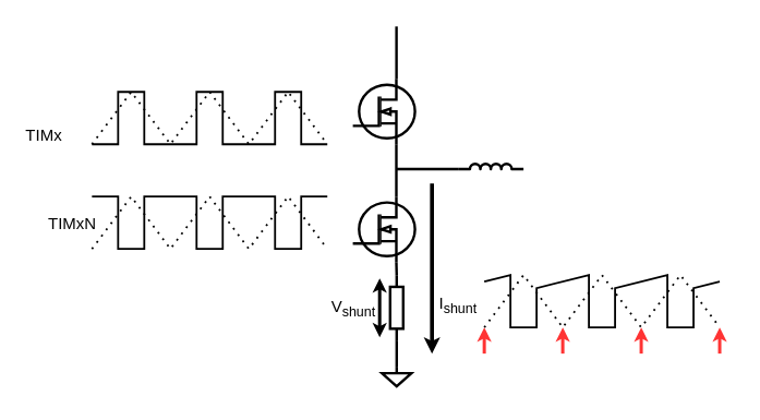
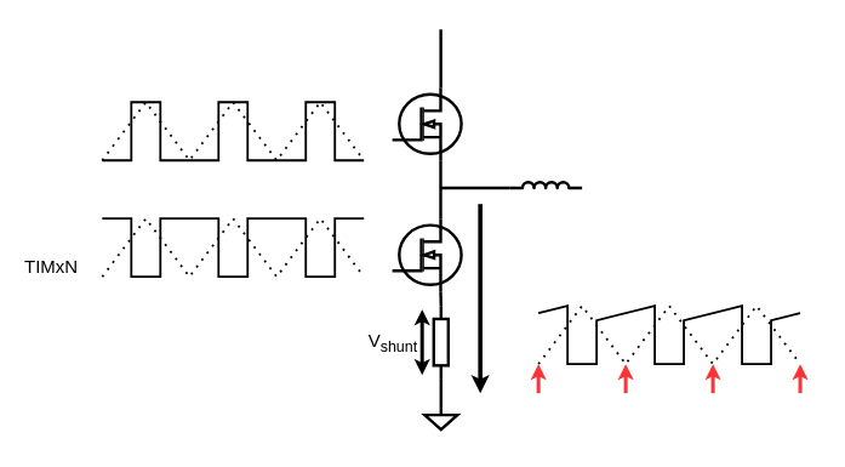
  <mxCell id="0" />
  <mxCell id="1" parent="0" />
  <mxCell id="2" value="" style="rounded=0;whiteSpace=wrap;html=1;fontSize=20;strokeColor=none;" vertex="1" parent="1"><mxGeometry x="20" y="20" width="1120" height="600" as="geometry" /></mxCell>
  <mxCell id="3" value="" style="verticalLabelPosition=bottom;shadow=0;dashed=0;align=center;html=1;verticalAlign=top;shape=mxgraph.electrical.mosfets1.n-channel_mosfet_1;strokeWidth=4;" vertex="1" parent="1"><mxGeometry x="539" y="120" width="95" height="100" as="geometry" /></mxCell>
  <mxCell id="4" value="" style="verticalLabelPosition=bottom;shadow=0;dashed=0;align=center;html=1;verticalAlign=top;shape=mxgraph.electrical.mosfets1.n-channel_mosfet_1;strokeWidth=4;" vertex="1" parent="1"><mxGeometry x="539" y="300" width="95" height="100" as="geometry" /></mxCell>
  <mxCell id="5" value="" style="endArrow=none;html=1;rounded=0;exitX=0.7;exitY=0;exitDx=0;exitDy=0;exitPerimeter=0;entryX=0.7;entryY=1;entryDx=0;entryDy=0;entryPerimeter=0;strokeWidth=4;" edge="1" parent="1" source="4" target="3"><mxGeometry width="50" height="50" relative="1" as="geometry"><mxPoint x="610" y="290" as="sourcePoint" /><mxPoint x="660" y="240" as="targetPoint" /></mxGeometry></mxCell>
  <mxCell id="6" value="" style="endArrow=none;html=1;rounded=0;strokeWidth=4;" edge="1" parent="1"><mxGeometry width="50" height="50" relative="1" as="geometry"><mxPoint x="606" y="258" as="sourcePoint" /><mxPoint x="700" y="258" as="targetPoint" /></mxGeometry></mxCell>
  <mxCell id="7" value="" style="pointerEvents=1;verticalLabelPosition=bottom;shadow=0;dashed=0;align=center;html=1;verticalAlign=top;shape=mxgraph.electrical.inductors.inductor_3;strokeWidth=4;" vertex="1" parent="1"><mxGeometry x="700" y="250" width="100" height="8" as="geometry" /></mxCell>
  <mxCell id="8" value="" style="endArrow=none;html=1;rounded=0;strokeWidth=3;" edge="1" parent="1"><mxGeometry width="50" height="50" relative="1" as="geometry"><mxPoint x="140" y="220" as="sourcePoint" /><mxPoint x="500" y="220" as="targetPoint" /><Array as="points"><mxPoint x="180" y="220" /><mxPoint x="180" y="140" /><mxPoint y="140" x="220" /><mxPoint y="220" x="220" /><mxPoint x="300" y="220" /><mxPoint x="300" y="140" /><mxPoint x="340" y="140" /><mxPoint x="340" y="220" /><mxPoint x="420" y="220" /><mxPoint x="420" y="140" /><mxPoint x="460" y="140" /><mxPoint x="460" y="220" /></Array></mxGeometry></mxCell>
  <mxCell id="9" value="" style="endArrow=none;html=1;rounded=0;strokeWidth=3;" edge="1" parent="1"><mxGeometry width="50" height="50" relative="1" as="geometry"><mxPoint x="140" y="300" as="sourcePoint" /><mxPoint x="500" y="300" as="targetPoint" /><Array as="points"><mxPoint x="180" y="300" /><mxPoint x="180" y="380" /><mxPoint y="380" x="220" /><mxPoint y="300" x="220" /><mxPoint x="300" y="300" /><mxPoint x="300" y="380" /><mxPoint x="340" y="380" /><mxPoint x="340" y="300" /><mxPoint x="420" y="300" /><mxPoint x="420" y="380" /><mxPoint x="460" y="380" /><mxPoint x="460" y="300" /></Array></mxGeometry></mxCell>
  <mxCell id="10" value="" style="endArrow=none;dashed=1;html=1;dashPattern=1 3;strokeWidth=3;rounded=0;" edge="1" parent="1"><mxGeometry width="50" height="50" relative="1" as="geometry"><mxPoint x="140" y="380" as="sourcePoint" /><mxPoint x="500" y="380" as="targetPoint" /><Array as="points"><mxPoint x="200" y="300" /><mxPoint x="260" y="380" /><mxPoint x="320" y="300" /><mxPoint x="380" y="380" /><mxPoint x="440" y="300" /></Array></mxGeometry></mxCell>
  <mxCell id="11" value="" style="endArrow=none;dashed=1;html=1;dashPattern=1 3;strokeWidth=3;rounded=0;" edge="1" parent="1"><mxGeometry width="50" height="50" relative="1" as="geometry"><mxPoint x="140" y="220" as="sourcePoint" /><mxPoint x="500" y="220" as="targetPoint" /><Array as="points"><mxPoint x="200" y="140" /><mxPoint x="260" y="220" /><mxPoint x="320" y="140" /><mxPoint x="380" y="220" /><mxPoint x="440" y="140" /></Array></mxGeometry></mxCell>
  <mxCell id="12" value="" style="pointerEvents=1;verticalLabelPosition=bottom;shadow=0;dashed=0;align=center;html=1;verticalAlign=top;shape=mxgraph.electrical.resistors.resistor_1;rotation=-90;strokeWidth=4;" vertex="1" parent="1"><mxGeometry x="556" y="460" width="100" height="20" as="geometry" /></mxCell>
  <mxCell id="13" value="" style="endArrow=none;html=1;rounded=0;exitX=0.7;exitY=1;exitDx=0;exitDy=0;exitPerimeter=0;strokeWidth=4;" edge="1" parent="1" source="4"><mxGeometry width="50" height="50" relative="1" as="geometry"><mxPoint x="670" y="380" as="sourcePoint" /><mxPoint x="606" y="420" as="targetPoint" /></mxGeometry></mxCell>
  <mxCell id="14" value="" style="pointerEvents=1;verticalLabelPosition=bottom;shadow=0;dashed=0;align=center;html=1;verticalAlign=top;shape=mxgraph.electrical.signal_sources.signal_ground;strokeWidth=4;" vertex="1" parent="1"><mxGeometry x="583.5" y="560" width="45" height="30" as="geometry" /></mxCell>
  <mxCell id="15" value="" style="endArrow=classic;startArrow=classic;html=1;rounded=0;strokeWidth=5;" edge="1" parent="1"><mxGeometry width="50" height="50" relative="1" as="geometry"><mxPoint x="580" y="515" as="sourcePoint" /><mxPoint x="580" y="425" as="targetPoint" /></mxGeometry></mxCell>
  <mxCell id="16" value="&lt;font style=&quot;font-size: 25px;&quot;&gt;V&lt;sub&gt;shunt&lt;/sub&gt;&lt;/font&gt;" style="text;html=1;strokeColor=none;fillColor=none;align=center;verticalAlign=middle;whiteSpace=wrap;rounded=0;" vertex="1" parent="1"><mxGeometry x="510" y="455" width="60" height="30" as="geometry" /></mxCell>
  <mxCell id="17" value="" style="endArrow=none;html=1;rounded=0;exitX=0.7;exitY=0;exitDx=0;exitDy=0;exitPerimeter=0;entryX=0.7;entryY=1;entryDx=0;entryDy=0;entryPerimeter=0;strokeWidth=4;" edge="1" parent="1"><mxGeometry width="50" height="50" relative="1" as="geometry"><mxPoint x="605.71" y="120" as="sourcePoint" /><mxPoint x="605.71" y="40" as="targetPoint" /></mxGeometry></mxCell>
  <mxCell id="18" value="" style="endArrow=none;html=1;rounded=0;exitX=0;exitY=0.5;exitDx=0;exitDy=0;exitPerimeter=0;entryX=0.5;entryY=0;entryDx=0;entryDy=0;entryPerimeter=0;strokeWidth=4;" edge="1" parent="1" source="12" target="14"><mxGeometry width="50" height="50" relative="1" as="geometry"><mxPoint x="615.5" y="525" as="sourcePoint" /><mxPoint x="616" y="545" as="targetPoint" /></mxGeometry></mxCell>
  <mxCell id="19" value="" style="endArrow=classic;html=1;rounded=1;fontSize=20;strokeWidth=6;" edge="1" parent="1"><mxGeometry width="50" height="50" relative="1" as="geometry"><mxPoint x="660" y="280" as="sourcePoint" /><mxPoint x="660" y="540" as="targetPoint" /><Array as="points"><mxPoint x="660" y="280" /></Array></mxGeometry></mxCell>
- <mxCell id="20" value="&lt;font style=&quot;font-size: 25px;&quot;&gt;I&lt;sub&gt;shunt&lt;/sub&gt;&lt;/font&gt;" style="text;html=1;strokeColor=none;fillColor=none;align=center;verticalAlign=middle;whiteSpace=wrap;rounded=0;" vertex="1" parent="1"><mxGeometry x="670" y="450" width="60" height="30" as="geometry" /></mxCell>
- <mxCell id="21" value="&lt;font style=&quot;font-size: 25px;&quot;&gt;TIMx&amp;nbsp;&lt;/font&gt;" style="text;html=1;strokeColor=none;fillColor=none;align=center;verticalAlign=middle;whiteSpace=wrap;rounded=0;" vertex="1" parent="1"><mxGeometry x="40" y="190" width="60" height="30" as="geometry" /></mxCell>
- <mxCell id="22" value="&lt;font style=&quot;font-size: 25px;&quot;&gt;TIMxN&lt;/font&gt;" style="text;html=1;strokeColor=none;fillColor=none;align=center;verticalAlign=middle;whiteSpace=wrap;rounded=0;" vertex="1" parent="1"><mxGeometry x="80" y="325" width="60" height="30" as="geometry" /></mxCell>
+ <mxCell id="22" value="&lt;font style=&quot;font-size: 25px;&quot;&gt;TIMxN&lt;/font&gt;" style="text;html=1;strokeColor=none;fillColor=none;align=center;verticalAlign=middle;whiteSpace=wrap;rounded=0;" vertex="1" parent="1"><mxGeometry x="40" y="350" width="60" height="30" as="geometry" /></mxCell>
  <mxCell id="23" value="" style="endArrow=none;html=1;rounded=0;strokeWidth=3;" edge="1" parent="1"><mxGeometry width="50" height="50" relative="1" as="geometry"><mxPoint x="740" y="430" as="sourcePoint" /><mxPoint x="1100" y="430" as="targetPoint" /><Array as="points"><mxPoint x="780" y="420" /><mxPoint x="780" y="500" /><mxPoint x="820" y="500" /><mxPoint x="820" y="440" /><mxPoint x="900" y="420" /><mxPoint x="900" y="500" /><mxPoint x="940" y="500" /><mxPoint x="940" y="440" /><mxPoint x="1020" y="420" /><mxPoint x="1020" y="500" /><mxPoint x="1060" y="500" /><mxPoint x="1060" y="440" /></Array></mxGeometry></mxCell>
  <mxCell id="24" value="" style="endArrow=none;dashed=1;html=1;dashPattern=1 3;strokeWidth=3;rounded=0;" edge="1" parent="1"><mxGeometry width="50" height="50" relative="1" as="geometry"><mxPoint x="740" y="500" as="sourcePoint" /><mxPoint x="1100" y="500" as="targetPoint" /><Array as="points"><mxPoint x="800" y="420" /><mxPoint x="860" y="500" /><mxPoint x="920" y="420" /><mxPoint x="980" y="500" /><mxPoint x="1040" y="420" /></Array></mxGeometry></mxCell>
  <mxCell id="25" value="" style="endArrow=classic;html=1;rounded=1;fontSize=20;fillColor=#f8cecc;strokeColor=#FF3333;strokeWidth=5;" edge="1" parent="1"><mxGeometry width="50" height="50" relative="1" as="geometry"><mxPoint x="740" y="540" as="sourcePoint" /><mxPoint x="740" y="500" as="targetPoint" /></mxGeometry></mxCell>
  <mxCell id="26" value="" style="endArrow=classic;html=1;rounded=1;fontSize=20;fillColor=#f8cecc;strokeColor=#FF3333;strokeWidth=5;" edge="1" parent="1"><mxGeometry width="50" height="50" relative="1" as="geometry"><mxPoint x="860" y="540" as="sourcePoint" /><mxPoint x="860" y="500" as="targetPoint" /></mxGeometry></mxCell>
  <mxCell id="27" value="" style="endArrow=classic;html=1;rounded=1;fontSize=20;fillColor=#f8cecc;strokeColor=#FF3333;strokeWidth=5;" edge="1" parent="1"><mxGeometry width="50" height="50" relative="1" as="geometry"><mxPoint x="980" y="540" as="sourcePoint" /><mxPoint x="980" y="500" as="targetPoint" /></mxGeometry></mxCell>
  <mxCell id="28" value="" style="endArrow=classic;html=1;rounded=1;fontSize=20;fillColor=#f8cecc;strokeColor=#FF3333;strokeWidth=5;" edge="1" parent="1"><mxGeometry width="50" height="50" relative="1" as="geometry"><mxPoint x="1100" y="540" as="sourcePoint" /><mxPoint x="1100" y="500" as="targetPoint" /></mxGeometry></mxCell>
